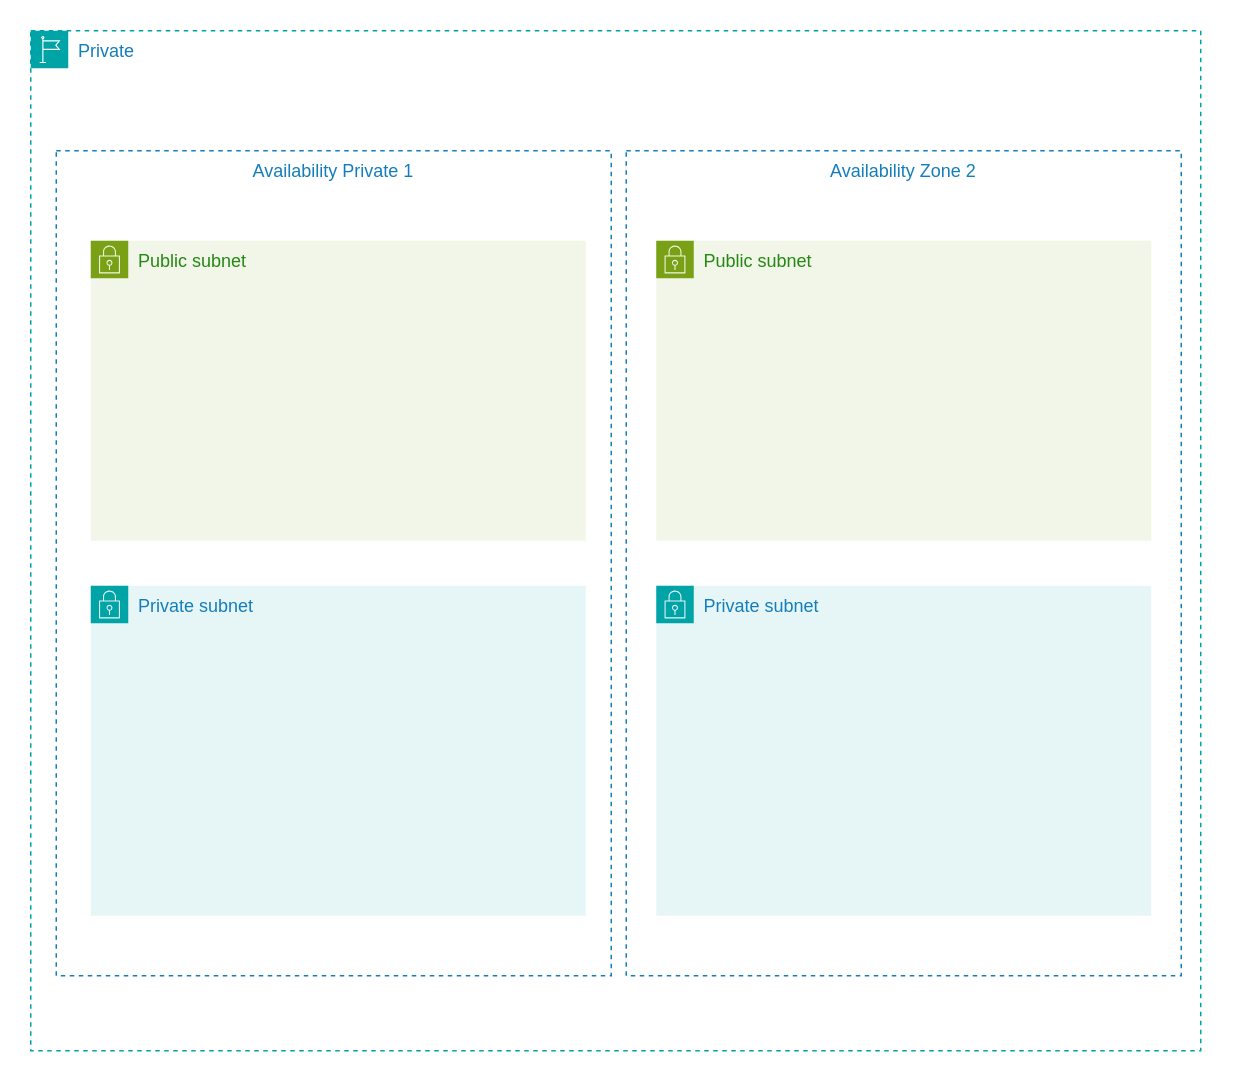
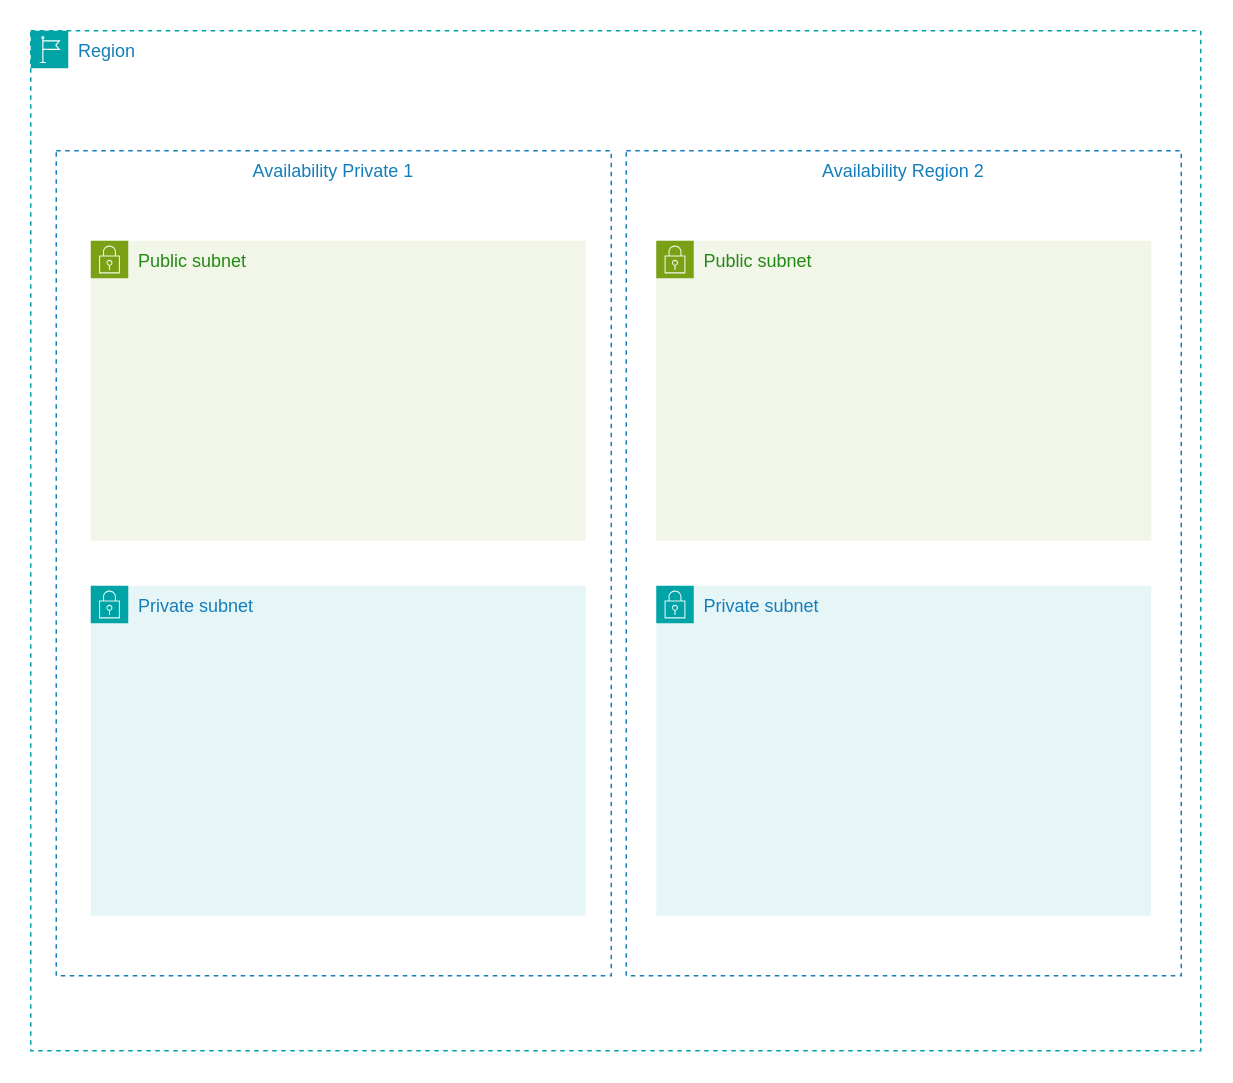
  <mxCell id="0" />
  <mxCell id="1" parent="0" />
- <mxCell id="2" value="Private" style="points=[[0,0],[0.25,0],[0.5,0],[0.75,0],[1,0],[1,0.25],[1,0.5],[1,0.75],[1,1],[0.75,1],[0.5,1],[0.25,1],[0,1],[0,0.75],[0,0.5],[0,0.25]];outlineConnect=0;gradientColor=none;html=1;whiteSpace=wrap;fontSize=12;fontStyle=0;container=1;pointerEvents=0;collapsible=0;recursiveResize=0;shape=mxgraph.aws4.group;grIcon=mxgraph.aws4.group_region;strokeColor=#00A4A6;fillColor=none;verticalAlign=top;align=left;spacingLeft=30;fontColor=#147EBA;dashed=1;" vertex="1" parent="1"><mxGeometry x="20" y="20" width="780" height="680" as="geometry" /></mxCell>
+ <mxCell id="2" value="Region" style="points=[[0,0],[0.25,0],[0.5,0],[0.75,0],[1,0],[1,0.25],[1,0.5],[1,0.75],[1,1],[0.75,1],[0.5,1],[0.25,1],[0,1],[0,0.75],[0,0.5],[0,0.25]];outlineConnect=0;gradientColor=none;html=1;whiteSpace=wrap;fontSize=12;fontStyle=0;container=1;pointerEvents=0;collapsible=0;recursiveResize=0;shape=mxgraph.aws4.group;grIcon=mxgraph.aws4.group_region;strokeColor=#00A4A6;fillColor=none;verticalAlign=top;align=left;spacingLeft=30;fontColor=#147EBA;dashed=1;" vertex="1" parent="1"><mxGeometry x="20" y="20" width="780" height="680" as="geometry" /></mxCell>
  <mxCell id="3" value="Availability Private 1" style="fillColor=none;strokeColor=#147EBA;dashed=1;verticalAlign=top;fontStyle=0;fontColor=#147EBA;whiteSpace=wrap;html=1;" vertex="1" parent="2"><mxGeometry x="17" y="80" width="370" height="550" as="geometry" /></mxCell>
- <mxCell id="4" value="Availability Zone 2" style="fillColor=none;strokeColor=#147EBA;dashed=1;verticalAlign=top;fontStyle=0;fontColor=#147EBA;whiteSpace=wrap;html=1;" vertex="1" parent="2"><mxGeometry x="397" y="80" width="370" height="550" as="geometry" /></mxCell>
+ <mxCell id="4" value="Availability Region 2" style="fillColor=none;strokeColor=#147EBA;dashed=1;verticalAlign=top;fontStyle=0;fontColor=#147EBA;whiteSpace=wrap;html=1;" vertex="1" parent="2"><mxGeometry x="397" y="80" width="370" height="550" as="geometry" /></mxCell>
  <mxCell id="5" value="Public subnet" style="points=[[0,0],[0.25,0],[0.5,0],[0.75,0],[1,0],[1,0.25],[1,0.5],[1,0.75],[1,1],[0.75,1],[0.5,1],[0.25,1],[0,1],[0,0.75],[0,0.5],[0,0.25]];outlineConnect=0;gradientColor=none;html=1;whiteSpace=wrap;fontSize=12;fontStyle=0;container=1;pointerEvents=0;collapsible=0;recursiveResize=0;shape=mxgraph.aws4.group;grIcon=mxgraph.aws4.group_security_group;grStroke=0;strokeColor=#7AA116;fillColor=#F2F6E8;verticalAlign=top;align=left;spacingLeft=30;fontColor=#248814;dashed=0;" vertex="1" parent="2"><mxGeometry x="40" y="140" width="330" height="200" as="geometry" /></mxCell>
  <mxCell id="6" value="Public subnet" style="points=[[0,0],[0.25,0],[0.5,0],[0.75,0],[1,0],[1,0.25],[1,0.5],[1,0.75],[1,1],[0.75,1],[0.5,1],[0.25,1],[0,1],[0,0.75],[0,0.5],[0,0.25]];outlineConnect=0;gradientColor=none;html=1;whiteSpace=wrap;fontSize=12;fontStyle=0;container=1;pointerEvents=0;collapsible=0;recursiveResize=0;shape=mxgraph.aws4.group;grIcon=mxgraph.aws4.group_security_group;grStroke=0;strokeColor=#7AA116;fillColor=#F2F6E8;verticalAlign=top;align=left;spacingLeft=30;fontColor=#248814;dashed=0;" vertex="1" parent="2"><mxGeometry x="417" y="140" width="330" height="200" as="geometry" /></mxCell>
  <mxCell id="7" value="Private subnet" style="points=[[0,0],[0.25,0],[0.5,0],[0.75,0],[1,0],[1,0.25],[1,0.5],[1,0.75],[1,1],[0.75,1],[0.5,1],[0.25,1],[0,1],[0,0.75],[0,0.5],[0,0.25]];outlineConnect=0;gradientColor=none;html=1;whiteSpace=wrap;fontSize=12;fontStyle=0;container=1;pointerEvents=0;collapsible=0;recursiveResize=0;shape=mxgraph.aws4.group;grIcon=mxgraph.aws4.group_security_group;grStroke=0;strokeColor=#00A4A6;fillColor=#E6F6F7;verticalAlign=top;align=left;spacingLeft=30;fontColor=#147EBA;dashed=0;" vertex="1" parent="2"><mxGeometry x="40" y="370" width="330" height="220" as="geometry" /></mxCell>
  <mxCell id="8" value="Private subnet" style="points=[[0,0],[0.25,0],[0.5,0],[0.75,0],[1,0],[1,0.25],[1,0.5],[1,0.75],[1,1],[0.75,1],[0.5,1],[0.25,1],[0,1],[0,0.75],[0,0.5],[0,0.25]];outlineConnect=0;gradientColor=none;html=1;whiteSpace=wrap;fontSize=12;fontStyle=0;container=1;pointerEvents=0;collapsible=0;recursiveResize=0;shape=mxgraph.aws4.group;grIcon=mxgraph.aws4.group_security_group;grStroke=0;strokeColor=#00A4A6;fillColor=#E6F6F7;verticalAlign=top;align=left;spacingLeft=30;fontColor=#147EBA;dashed=0;" vertex="1" parent="2"><mxGeometry x="417" y="370" width="330" height="220" as="geometry" /></mxCell>
